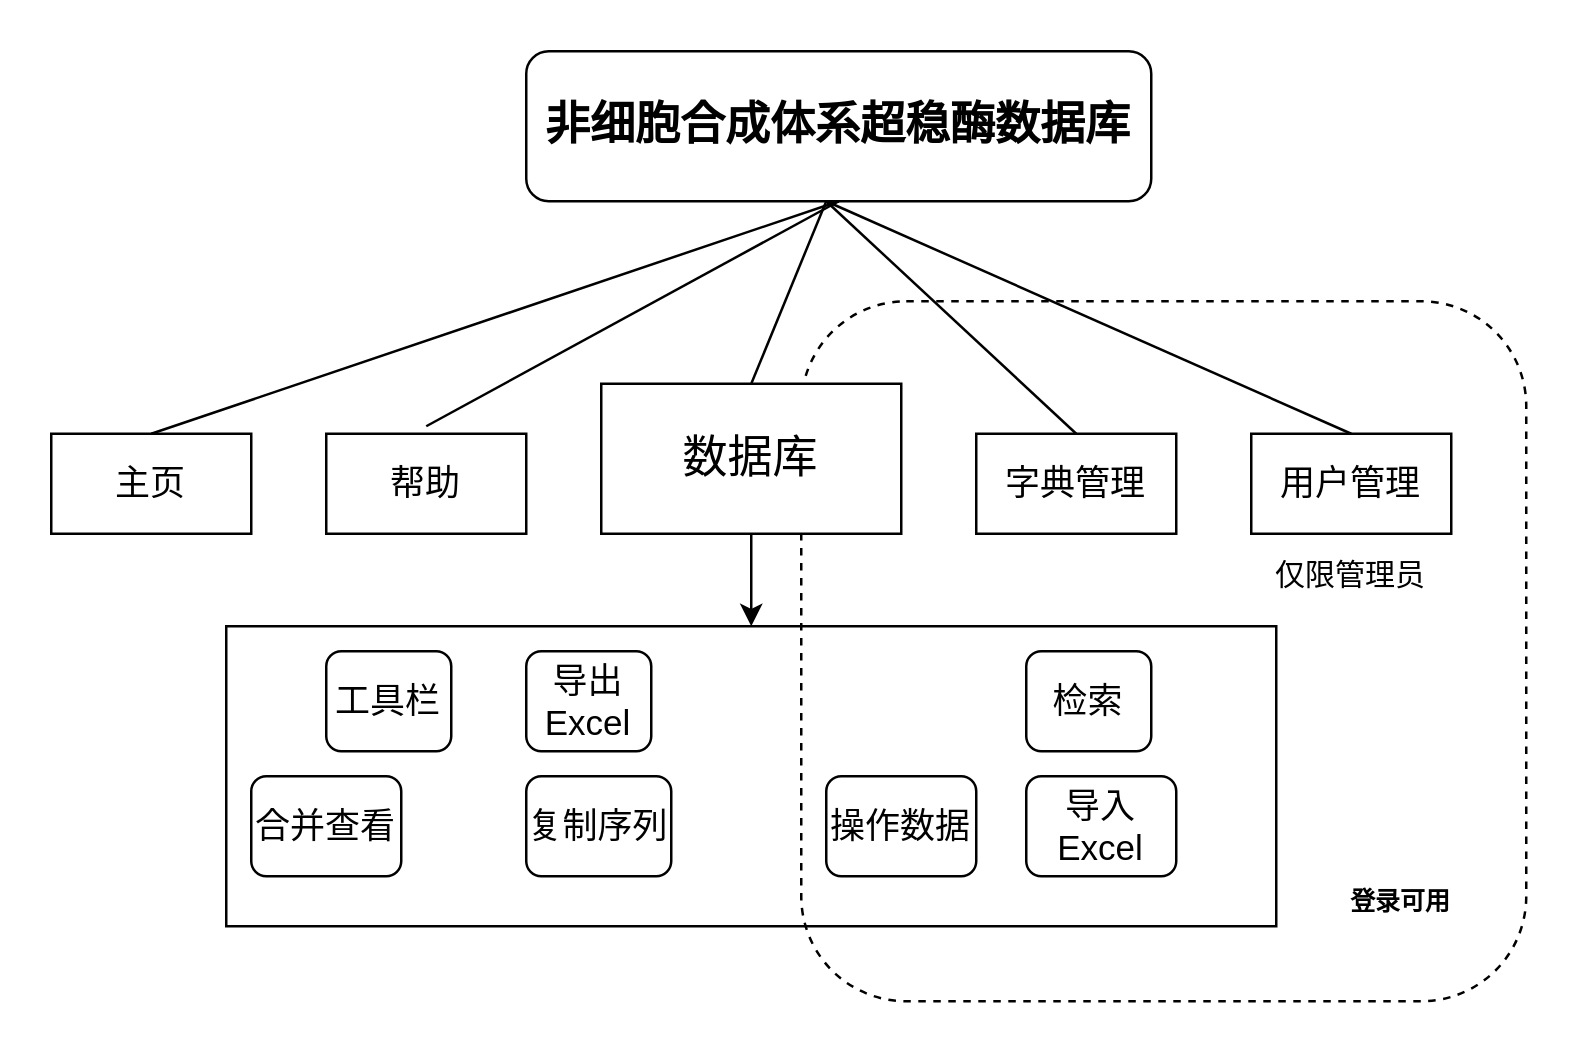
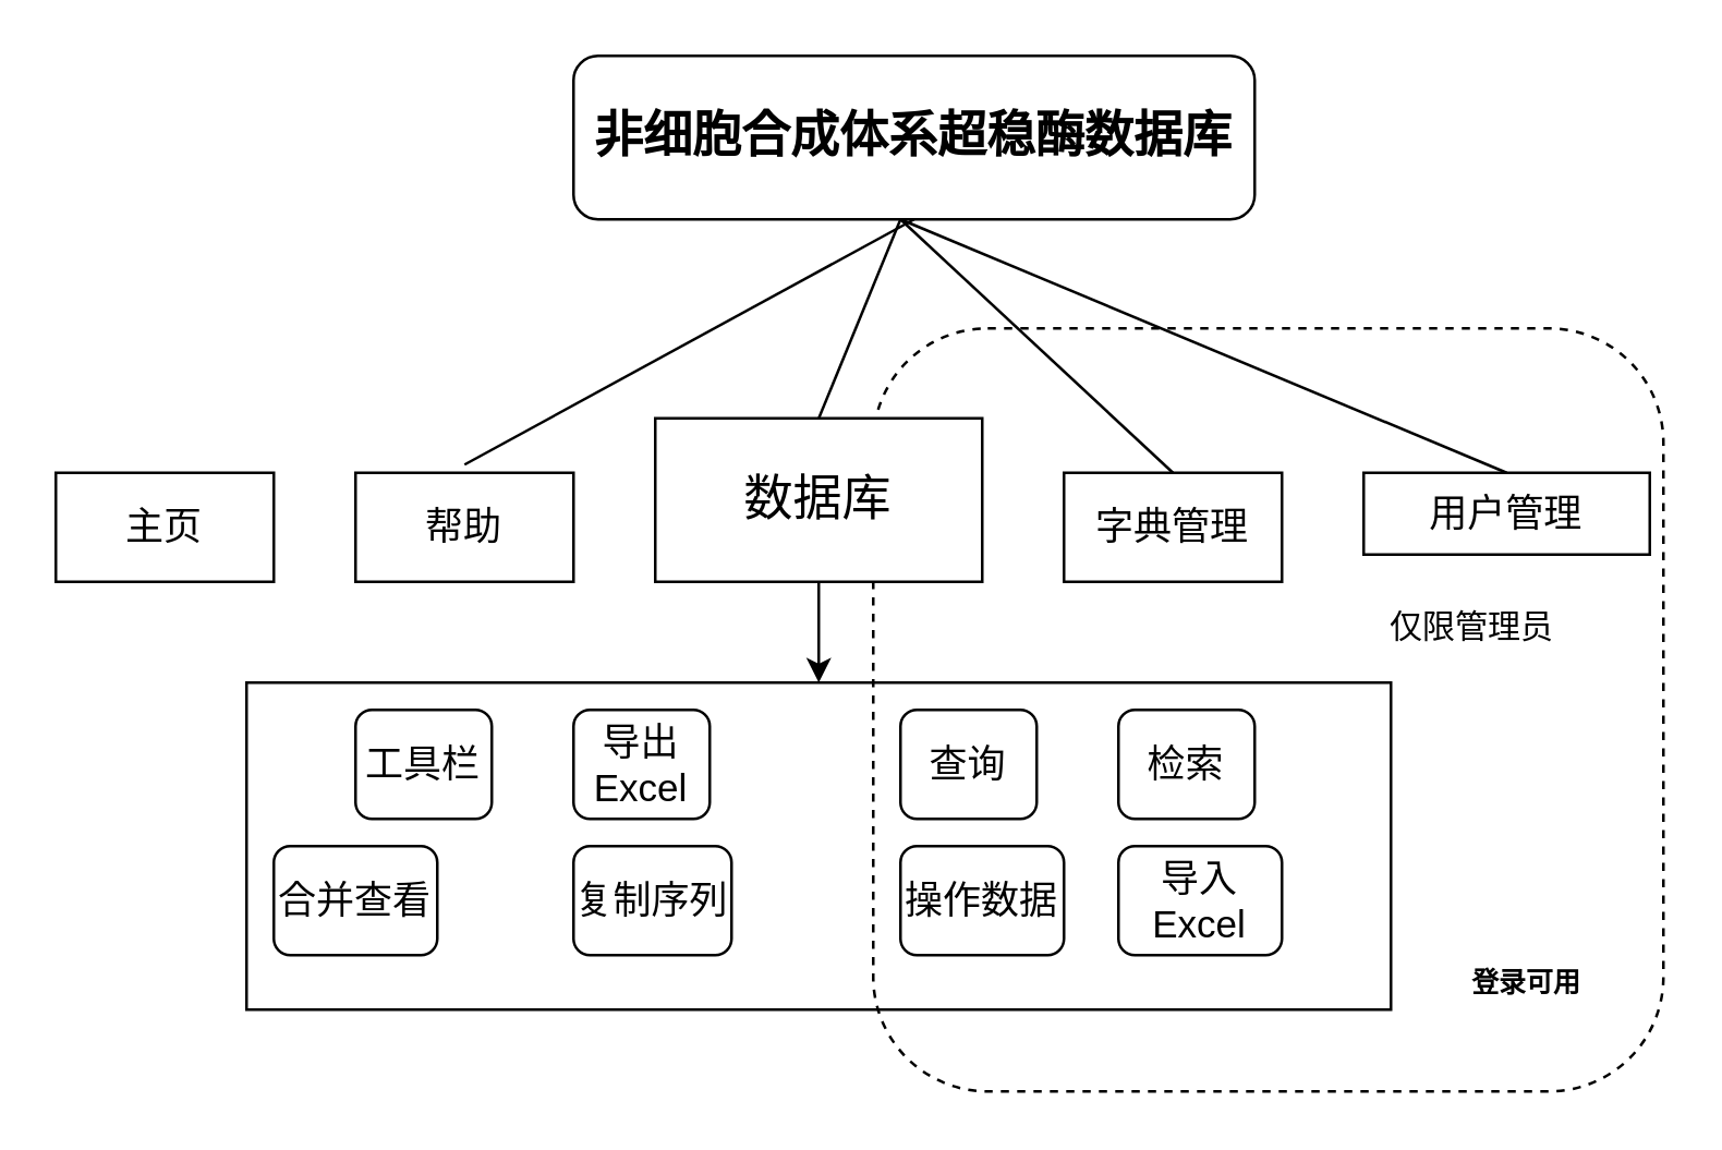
  <mxCell id="0" />
  <mxCell id="1" parent="0" />
  <mxCell id="2" value="" style="rounded=1;whiteSpace=wrap;html=1;fillColor=none;dashed=1;" vertex="1" parent="1"><mxGeometry x="320" y="120" width="290" height="280" as="geometry" /></mxCell>
  <mxCell id="3" value="" style="rounded=0;whiteSpace=wrap;html=1;fillColor=none;" vertex="1" parent="1"><mxGeometry x="90" y="250" width="420" height="120" as="geometry" /></mxCell>
  <mxCell id="4" value="&lt;font style=&quot;font-size: 14px&quot;&gt;主页&lt;/font&gt;" style="rounded=0;whiteSpace=wrap;html=1;" vertex="1" parent="1"><mxGeometry x="20" y="173" width="80" height="40" as="geometry" /></mxCell>
  <mxCell id="5" value="&lt;font style=&quot;font-size: 14px&quot;&gt;帮助&lt;/font&gt;" style="rounded=0;whiteSpace=wrap;html=1;" vertex="1" parent="1"><mxGeometry x="130" y="173" width="80" height="40" as="geometry" /></mxCell>
  <mxCell id="6" value="&lt;font style=&quot;font-size: 14px&quot;&gt;字典管理&lt;/font&gt;" style="rounded=0;whiteSpace=wrap;html=1;" vertex="1" parent="1"><mxGeometry x="390" y="173" width="80" height="40" as="geometry" /></mxCell>
- <mxCell id="7" value="&lt;font style=&quot;font-size: 14px&quot;&gt;用户管理&lt;/font&gt;" style="rounded=0;whiteSpace=wrap;html=1;" vertex="1" parent="1"><mxGeometry x="500" y="173" width="80" height="40" as="geometry" /></mxCell>
+ <mxCell id="7" value="&lt;font style=&quot;font-size: 14px&quot;&gt;用户管理&lt;/font&gt;" style="rounded=0;whiteSpace=wrap;html=1;" vertex="1" parent="1"><mxGeometry x="500" y="173" width="105" height="30" as="geometry" /></mxCell>
+ <mxCell id="8" value="&lt;font style=&quot;font-size: 14px&quot;&gt;查询&lt;/font&gt;" style="rounded=1;whiteSpace=wrap;html=1;" vertex="1" parent="1"><mxGeometry x="330" y="260" width="50" height="40" as="geometry" /></mxCell>
  <mxCell id="9" value="&lt;font style=&quot;font-size: 14px&quot;&gt;检索&lt;/font&gt;" style="rounded=1;whiteSpace=wrap;html=1;" vertex="1" parent="1"><mxGeometry x="410" y="260" width="50" height="40" as="geometry" /></mxCell>
  <mxCell id="10" value="&lt;font style=&quot;font-size: 14px&quot;&gt;合并查看&lt;/font&gt;" style="rounded=1;whiteSpace=wrap;html=1;" vertex="1" parent="1"><mxGeometry x="100" y="310" width="60" height="40" as="geometry" /></mxCell>
  <mxCell id="11" value="&lt;font style=&quot;font-size: 14px&quot;&gt;导出Excel&lt;/font&gt;" style="rounded=1;whiteSpace=wrap;html=1;" vertex="1" parent="1"><mxGeometry x="210" y="260" width="50" height="40" as="geometry" /></mxCell>
  <mxCell id="12" value="&lt;font style=&quot;font-size: 14px&quot;&gt;复制序列&lt;/font&gt;" style="rounded=1;whiteSpace=wrap;html=1;" vertex="1" parent="1"><mxGeometry x="210" y="310" width="58" height="40" as="geometry" /></mxCell>
  <mxCell id="13" value="&lt;font style=&quot;font-size: 14px&quot;&gt;工具栏&lt;/font&gt;" style="rounded=1;whiteSpace=wrap;html=1;" vertex="1" parent="1"><mxGeometry x="130" y="260" width="50" height="40" as="geometry" /></mxCell>
  <mxCell id="14" value="&lt;font style=&quot;font-size: 14px&quot;&gt;操作数据&lt;/font&gt;" style="rounded=1;whiteSpace=wrap;html=1;" vertex="1" parent="1"><mxGeometry x="330" y="310" width="60" height="40" as="geometry" /></mxCell>
  <mxCell id="15" value="&lt;font style=&quot;font-size: 14px&quot;&gt;导入Excel&lt;/font&gt;" style="rounded=1;whiteSpace=wrap;html=1;" vertex="1" parent="1"><mxGeometry x="410" y="310" width="60" height="40" as="geometry" /></mxCell>
  <mxCell id="16" value="" style="endArrow=classic;html=1;exitX=0.5;exitY=1;exitDx=0;exitDy=0;entryX=0.5;entryY=0;entryDx=0;entryDy=0;" edge="1" parent="1" source="19" target="3"><mxGeometry width="50" height="50" relative="1" as="geometry"><mxPoint x="320" y="280" as="sourcePoint" /><mxPoint x="370" y="230" as="targetPoint" /></mxGeometry></mxCell>
  <mxCell id="17" value="&lt;h5&gt;登录可用&lt;/h5&gt;" style="text;html=1;strokeColor=none;fillColor=none;align=center;verticalAlign=middle;whiteSpace=wrap;rounded=0;dashed=1;" vertex="1" parent="1"><mxGeometry x="530" y="350" width="60" height="20" as="geometry" /></mxCell>
  <mxCell id="18" value="仅限管理员" style="text;html=1;strokeColor=none;fillColor=none;align=center;verticalAlign=middle;whiteSpace=wrap;rounded=0;dashed=1;" vertex="1" parent="1"><mxGeometry x="505" y="220" width="70" height="20" as="geometry" /></mxCell>
  <mxCell id="19" value="&lt;font style=&quot;font-size: 18px&quot;&gt;数据库&lt;/font&gt;" style="rounded=0;whiteSpace=wrap;html=1;" vertex="1" parent="1"><mxGeometry x="240" y="153" width="120" height="60" as="geometry" /></mxCell>
  <mxCell id="20" value="&lt;h2&gt;非细胞合成体系超稳酶数据库&lt;/h2&gt;" style="rounded=1;whiteSpace=wrap;html=1;fillColor=none;" vertex="1" parent="1"><mxGeometry x="210" y="20" width="250" height="60" as="geometry" /></mxCell>
- <mxCell id="21" value="" style="endArrow=none;html=1;exitX=0.5;exitY=0;exitDx=0;exitDy=0;entryX=0.5;entryY=1;entryDx=0;entryDy=0;" edge="1" parent="1" source="4" target="20"><mxGeometry width="50" height="50" relative="1" as="geometry"><mxPoint x="320" y="170" as="sourcePoint" /><mxPoint x="370" y="120" as="targetPoint" /></mxGeometry></mxCell>
  <mxCell id="22" value="" style="endArrow=none;html=1;entryX=0.5;entryY=1;entryDx=0;entryDy=0;" edge="1" parent="1" target="20"><mxGeometry width="50" height="50" relative="1" as="geometry"><mxPoint x="170" y="170" as="sourcePoint" /><mxPoint x="370" y="120" as="targetPoint" /></mxGeometry></mxCell>
  <mxCell id="23" value="" style="endArrow=none;html=1;exitX=0.5;exitY=0;exitDx=0;exitDy=0;" edge="1" parent="1" source="19"><mxGeometry width="50" height="50" relative="1" as="geometry"><mxPoint x="320" y="170" as="sourcePoint" /><mxPoint x="330" y="80" as="targetPoint" /></mxGeometry></mxCell>
  <mxCell id="24" value="" style="endArrow=none;html=1;exitX=0.5;exitY=0;exitDx=0;exitDy=0;" edge="1" parent="1" source="6"><mxGeometry width="50" height="50" relative="1" as="geometry"><mxPoint x="320" y="170" as="sourcePoint" /><mxPoint x="330" y="80" as="targetPoint" /></mxGeometry></mxCell>
  <mxCell id="25" value="" style="endArrow=none;html=1;exitX=0.5;exitY=0;exitDx=0;exitDy=0;" edge="1" parent="1" source="7"><mxGeometry width="50" height="50" relative="1" as="geometry"><mxPoint x="320" y="170" as="sourcePoint" /><mxPoint x="330" y="80" as="targetPoint" /></mxGeometry></mxCell>
